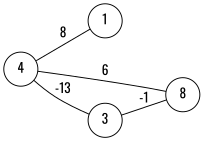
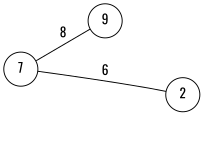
  graph {
    fontname=Oswald
    rankdir=LR
    node [fontname=Oswald shape=circle]
    edge [fontname=Oswald]
-   4
-   1
-   2 [label=8]
-   3
+   4 [label=7]
+   1 [label=9]
+   2
    4 -- 1 [label=8]
    4 -- 2 [label=6]
-   4 -- 3 [label=-13]
-   3 -- 2 [label=-1]
  }
